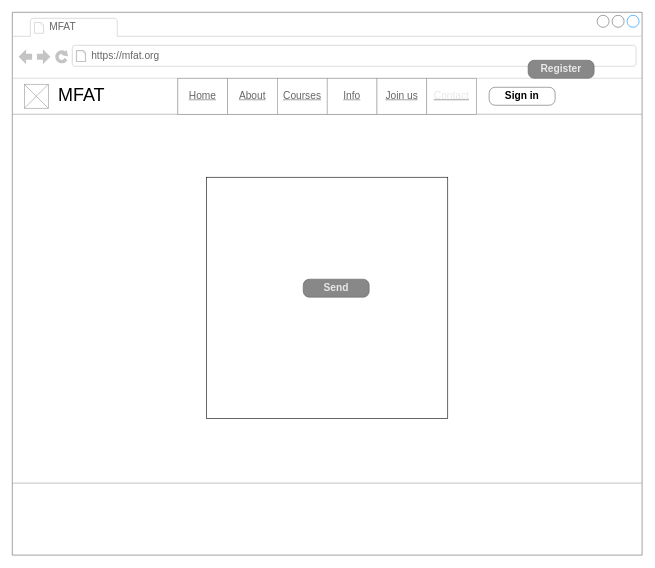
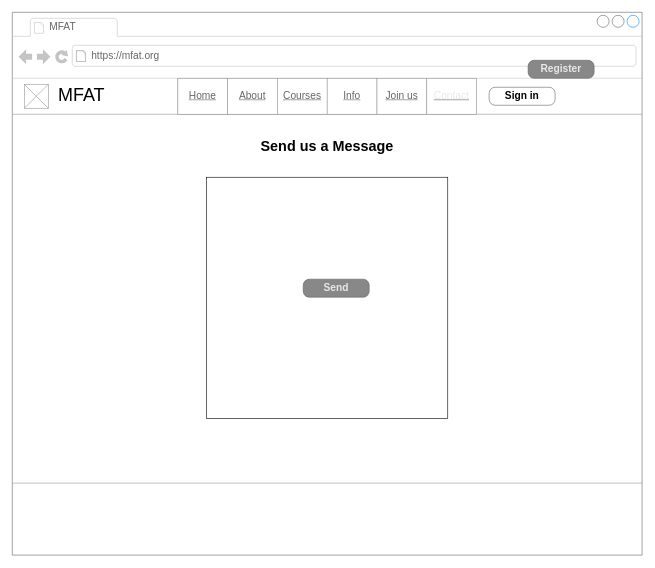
  <mxCell id="0" />
  <mxCell id="1" parent="0" />
  <mxCell id="2" value="" style="strokeWidth=1;shadow=0;dashed=0;align=center;html=1;shape=mxgraph.mockup.containers.browserWindow;rSize=0;strokeColor=#666666;mainText=,;recursiveResize=0;rounded=0;labelBackgroundColor=default;fontFamily=Verdana;fontSize=12;fontColor=default;" parent="1" vertex="1"><mxGeometry x="20" y="20" width="1050" height="905" as="geometry" /></mxCell>
  <mxCell id="3" value="" style="whiteSpace=wrap;html=1;aspect=fixed;" vertex="1" parent="2"><mxGeometry x="324" y="275" width="402" height="402" as="geometry" /></mxCell>
  <mxCell id="4" value="MFAT" style="strokeWidth=1;shadow=0;dashed=0;align=center;html=1;shape=mxgraph.mockup.containers.anchor;fontSize=17;fontColor=#666666;align=left;" parent="2" vertex="1"><mxGeometry x="60" y="12" width="110" height="26" as="geometry" /></mxCell>
  <mxCell id="5" value="https://mfat.org" style="strokeWidth=1;shadow=0;dashed=0;align=center;html=1;shape=mxgraph.mockup.containers.anchor;rSize=0;fontSize=17;fontColor=#666666;align=left;" parent="2" vertex="1"><mxGeometry x="130" y="60" width="250" height="26" as="geometry" /></mxCell>
  <mxCell id="6" value="MFAT" style="text;html=1;points=[];align=center;verticalAlign=middle;spacingTop=-4;fontSize=30;fontFamily=Helvetica;" parent="2" vertex="1"><mxGeometry x="71.25" y="122.5" width="87.5" height="35" as="geometry" /></mxCell>
  <mxCell id="7" value="" style="verticalLabelPosition=bottom;shadow=0;dashed=0;align=center;html=1;verticalAlign=top;strokeWidth=1;shape=mxgraph.mockup.markup.line;strokeColor=#999999;rounded=0;labelBackgroundColor=none;fillColor=#ffffff;fontFamily=Verdana;fontSize=12;fontColor=#000000;" parent="2" vertex="1"><mxGeometry y="160" width="1050" height="20" as="geometry" /></mxCell>
  <mxCell id="8" value="Register" style="strokeWidth=1;shadow=0;dashed=0;align=center;html=1;shape=mxgraph.mockup.buttons.button;strokeColor=#666666;mainText=;buttonStyle=round;fontSize=17;fontStyle=1;fillColor=#888888;whiteSpace=wrap;rounded=0;labelBackgroundColor=none;fillStyle=solid;fontColor=#E8E8E8;" parent="2" vertex="1"><mxGeometry x="860" y="80" width="110" height="30" as="geometry" /></mxCell>
  <mxCell id="9" value="Sign in" style="strokeWidth=1;shadow=0;dashed=0;align=center;html=1;shape=mxgraph.mockup.buttons.button;strokeColor=#666666;mainText=;buttonStyle=round;fontSize=17;fontStyle=1;fillColor=none;whiteSpace=wrap;rounded=0;labelBackgroundColor=none;" parent="2" vertex="1"><mxGeometry x="795" y="125" width="110" height="30" as="geometry" /></mxCell>
  <mxCell id="10" value="" style="verticalLabelPosition=bottom;shadow=0;dashed=0;align=center;html=1;verticalAlign=top;strokeWidth=1;shape=mxgraph.mockup.graphics.simpleIcon;strokeColor=#999999;fillColor=#ffffff;rounded=0;labelBackgroundColor=none;fontFamily=Verdana;fontSize=12;fontColor=#000000;" parent="2" vertex="1"><mxGeometry x="20" y="120" width="40" height="40" as="geometry" /></mxCell>
+ <mxCell id="11" value="&lt;h1&gt;Send us a Message&lt;/h1&gt;" style="text;html=1;strokeColor=none;fillColor=none;spacing=5;spacingTop=-20;whiteSpace=wrap;overflow=hidden;rounded=0;verticalAlign=middle;align=center;" parent="2" vertex="1"><mxGeometry x="290" y="205" width="470" height="55" as="geometry" /></mxCell>
  <mxCell id="12" value="" style="strokeWidth=1;shadow=0;dashed=0;align=center;html=1;shape=mxgraph.mockup.forms.rrect;rSize=0;strokeColor=#999999;" parent="2" vertex="1"><mxGeometry x="276" y="110" width="498" height="60" as="geometry" /></mxCell>
  <mxCell id="13" value="&lt;u&gt;Home&lt;/u&gt;" style="strokeColor=inherit;fillColor=inherit;gradientColor=inherit;strokeWidth=1;shadow=0;dashed=0;align=center;html=1;shape=mxgraph.mockup.forms.rrect;rSize=0;fontSize=17;fontColor=#666666;whiteSpace=wrap;" parent="12" vertex="1"><mxGeometry width="83" height="60" as="geometry" /></mxCell>
  <mxCell id="14" value="&lt;u&gt;About&lt;/u&gt;" style="strokeColor=inherit;fillColor=inherit;gradientColor=inherit;strokeWidth=1;shadow=0;dashed=0;align=center;html=1;shape=mxgraph.mockup.forms.rrect;rSize=0;fontSize=17;fontColor=#666666;whiteSpace=wrap;" parent="12" vertex="1"><mxGeometry x="83" width="83" height="60" as="geometry" /></mxCell>
  <mxCell id="15" value="&lt;u&gt;Courses&lt;/u&gt;" style="strokeColor=inherit;fillColor=inherit;gradientColor=inherit;strokeWidth=1;shadow=0;dashed=0;align=center;html=1;shape=mxgraph.mockup.forms.rrect;rSize=0;fontSize=17;fontColor=#666666;whiteSpace=wrap;" parent="12" vertex="1"><mxGeometry x="166" width="83" height="60" as="geometry" /></mxCell>
  <mxCell id="16" value="&lt;u&gt;Info&lt;/u&gt;" style="strokeColor=inherit;fillColor=inherit;gradientColor=inherit;strokeWidth=1;shadow=0;dashed=0;align=center;html=1;shape=mxgraph.mockup.forms.rrect;rSize=0;fontSize=17;fontColor=#666666;whiteSpace=wrap;" parent="12" vertex="1"><mxGeometry x="249" width="83" height="60" as="geometry" /></mxCell>
  <mxCell id="17" value="&lt;u&gt;Join us&lt;/u&gt;" style="strokeColor=inherit;fillColor=inherit;gradientColor=inherit;strokeWidth=1;shadow=0;dashed=0;align=center;html=1;shape=mxgraph.mockup.forms.rrect;rSize=0;fontSize=17;fontColor=#666666;whiteSpace=wrap;" parent="12" vertex="1"><mxGeometry x="332" width="83" height="60" as="geometry" /></mxCell>
  <mxCell id="18" value="&lt;u&gt;&lt;font color=&quot;#e8e8e8&quot;&gt;Contact&lt;/font&gt;&lt;/u&gt;" style="strokeColor=inherit;fillColor=inherit;gradientColor=inherit;strokeWidth=1;shadow=0;dashed=0;align=center;html=1;shape=mxgraph.mockup.forms.rrect;rSize=0;fontSize=17;fontColor=#666666;whiteSpace=wrap;" parent="12" vertex="1"><mxGeometry x="415" width="83" height="60" as="geometry" /></mxCell>
  <mxCell id="19" value="" style="verticalLabelPosition=bottom;shadow=0;dashed=0;align=center;html=1;verticalAlign=top;strokeWidth=1;shape=mxgraph.mockup.markup.line;strokeColor=#999999;rounded=0;labelBackgroundColor=none;fillColor=#ffffff;fontFamily=Verdana;fontSize=12;fontColor=#000000;" parent="2" vertex="1"><mxGeometry y="775" width="1050" height="20" as="geometry" /></mxCell>
  <mxCell id="20" value="Send" style="strokeWidth=1;shadow=0;dashed=0;align=center;html=1;shape=mxgraph.mockup.buttons.button;strokeColor=#666666;mainText=;buttonStyle=round;fontSize=17;fontStyle=1;fillColor=#888888;whiteSpace=wrap;rounded=0;labelBackgroundColor=none;fillStyle=solid;fontColor=#E8E8E8;" vertex="1" parent="2"><mxGeometry x="485" y="445" width="110" height="30" as="geometry" /></mxCell>
